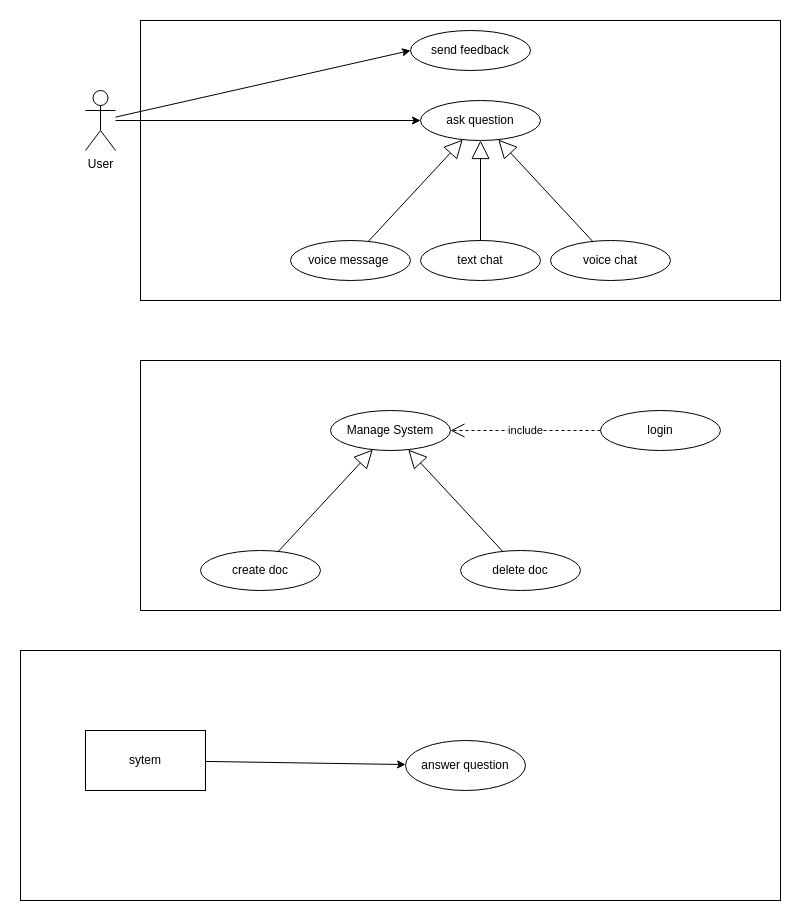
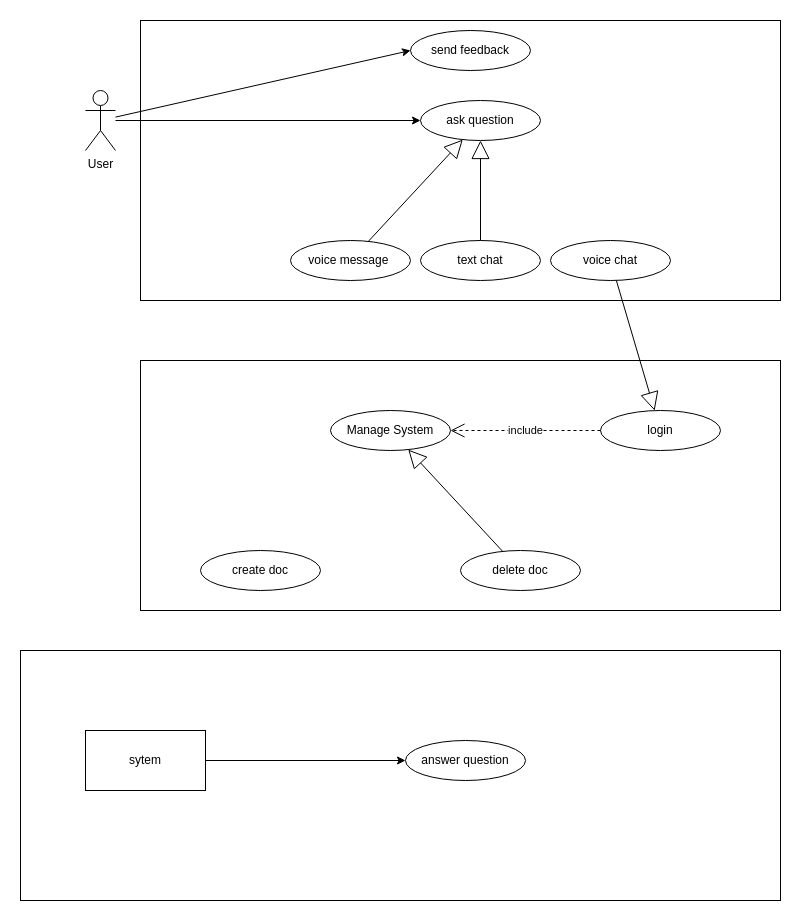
  <mxCell id="0" />
  <mxCell id="1" parent="0" />
  <mxCell id="2" value="" style="rounded=0;whiteSpace=wrap;html=1;fillColor=none;" parent="1" vertex="1"><mxGeometry x="140" y="360" width="640" height="250" as="geometry" /></mxCell>
  <mxCell id="3" value="" style="rounded=0;whiteSpace=wrap;html=1;fillColor=none;" parent="1" vertex="1"><mxGeometry x="20" y="650" width="760" height="250" as="geometry" /></mxCell>
  <mxCell id="4" value="" style="rounded=0;whiteSpace=wrap;html=1;fillColor=none;" parent="1" vertex="1"><mxGeometry x="140" y="20" width="640" height="280" as="geometry" /></mxCell>
  <mxCell id="5" value="User" style="shape=umlActor;verticalLabelPosition=bottom;verticalAlign=top;html=1;outlineConnect=0;" parent="1" vertex="1"><mxGeometry x="85" y="90" width="30" height="60" as="geometry" /></mxCell>
  <mxCell id="6" value="ask question" style="ellipse;whiteSpace=wrap;html=1;" parent="1" vertex="1"><mxGeometry x="420" y="100" width="120" height="40" as="geometry" /></mxCell>
  <mxCell id="7" value="" style="endArrow=classic;html=1;rounded=0;entryX=0;entryY=0.5;entryDx=0;entryDy=0;" parent="1" source="5" target="6" edge="1"><mxGeometry width="50" height="50" relative="1" as="geometry"><mxPoint x="160" y="310" as="sourcePoint" /><mxPoint x="210" y="260" as="targetPoint" /></mxGeometry></mxCell>
  <mxCell id="8" value="text chat" style="ellipse;whiteSpace=wrap;html=1;" parent="1" vertex="1"><mxGeometry x="420" y="240" width="120" height="40" as="geometry" /></mxCell>
  <mxCell id="9" value="voice message&amp;nbsp;" style="ellipse;whiteSpace=wrap;html=1;" parent="1" vertex="1"><mxGeometry x="290" y="240" width="120" height="40" as="geometry" /></mxCell>
  <mxCell id="10" value="voice chat" style="ellipse;whiteSpace=wrap;html=1;" parent="1" vertex="1"><mxGeometry x="550" y="240" width="120" height="40" as="geometry" /></mxCell>
  <mxCell id="11" value="login" style="ellipse;whiteSpace=wrap;html=1;" parent="1" vertex="1"><mxGeometry x="600" y="410" width="120" height="40" as="geometry" /></mxCell>
  <mxCell id="12" value="sytem" style="rounded=0;whiteSpace=wrap;html=1;" parent="1" vertex="1"><mxGeometry x="85" y="730" width="120" height="60" as="geometry" /></mxCell>
  <mxCell id="13" value="include" style="endArrow=open;endSize=12;dashed=1;html=1;rounded=0;entryX=1;entryY=0.5;entryDx=0;entryDy=0;" parent="1" source="11" target="18" edge="1"><mxGeometry width="160" relative="1" as="geometry"><mxPoint x="680" y="542" as="sourcePoint" /><mxPoint x="577.202" y="453.964" as="targetPoint" /></mxGeometry></mxCell>
- <mxCell id="14" value="answer question" style="ellipse;whiteSpace=wrap;html=1;" parent="1" vertex="1"><mxGeometry x="405" y="740" width="120" height="50" as="geometry" /></mxCell>
+ <mxCell id="14" value="answer question" style="ellipse;whiteSpace=wrap;html=1;" parent="1" vertex="1"><mxGeometry x="405" y="740" width="120" height="40" as="geometry" /></mxCell>
  <mxCell id="15" value="" style="endArrow=classic;html=1;rounded=0;" parent="1" source="12" target="14" edge="1"><mxGeometry width="50" height="50" relative="1" as="geometry"><mxPoint x="215" y="750" as="sourcePoint" /><mxPoint x="520" y="750" as="targetPoint" /></mxGeometry></mxCell>
  <mxCell id="16" value="send feedback" style="ellipse;whiteSpace=wrap;html=1;" parent="1" vertex="1"><mxGeometry x="410" y="30" width="120" height="40" as="geometry" /></mxCell>
  <mxCell id="17" value="" style="endArrow=classic;html=1;rounded=0;entryX=0;entryY=0.5;entryDx=0;entryDy=0;" parent="1" source="5" target="16" edge="1"><mxGeometry width="50" height="50" relative="1" as="geometry"><mxPoint x="125" y="130" as="sourcePoint" /><mxPoint x="430" y="130" as="targetPoint" /></mxGeometry></mxCell>
  <mxCell id="18" value="Manage System" style="ellipse;whiteSpace=wrap;html=1;" parent="1" vertex="1"><mxGeometry x="330" y="410" width="120" height="40" as="geometry" /></mxCell>
  <mxCell id="19" value="create doc" style="ellipse;whiteSpace=wrap;html=1;" parent="1" vertex="1"><mxGeometry x="200" y="550" width="120" height="40" as="geometry" /></mxCell>
  <mxCell id="20" value="delete doc" style="ellipse;whiteSpace=wrap;html=1;" parent="1" vertex="1"><mxGeometry x="460" y="550" width="120" height="40" as="geometry" /></mxCell>
  <mxCell id="21" value="" style="endArrow=block;endSize=16;endFill=0;html=1;rounded=0;" parent="1" source="9" target="6" edge="1"><mxGeometry width="160" relative="1" as="geometry"><mxPoint x="205" y="190" as="sourcePoint" /><mxPoint x="410" y="170" as="targetPoint" /></mxGeometry></mxCell>
  <mxCell id="22" value="" style="endArrow=block;endSize=16;endFill=0;html=1;rounded=0;" parent="1" source="8" target="6" edge="1"><mxGeometry width="160" relative="1" as="geometry"><mxPoint x="378" y="251" as="sourcePoint" /><mxPoint x="472" y="149" as="targetPoint" /></mxGeometry></mxCell>
- <mxCell id="23" value="" style="endArrow=block;endSize=16;endFill=0;html=1;rounded=0;" parent="1" source="10" target="6" edge="1"><mxGeometry width="160" relative="1" as="geometry"><mxPoint x="490" y="250" as="sourcePoint" /><mxPoint x="490" y="150" as="targetPoint" /></mxGeometry></mxCell>
- <mxCell id="24" value="" style="endArrow=block;endSize=16;endFill=0;html=1;rounded=0;" parent="1" source="19" target="18" edge="1"><mxGeometry width="160" relative="1" as="geometry"><mxPoint x="619" y="562" as="sourcePoint" /><mxPoint x="525" y="460" as="targetPoint" /></mxGeometry></mxCell>
+ <mxCell id="23" value="" style="endArrow=block;endSize=16;endFill=0;html=1;rounded=0;" parent="1" source="10" target="11" edge="1"><mxGeometry width="160" relative="1" as="geometry"><mxPoint x="490" y="250" as="sourcePoint" /><mxPoint x="490" y="150" as="targetPoint" /></mxGeometry></mxCell>
  <mxCell id="25" value="" style="endArrow=block;endSize=16;endFill=0;html=1;rounded=0;" parent="1" source="20" target="18" edge="1"><mxGeometry width="160" relative="1" as="geometry"><mxPoint x="629" y="572" as="sourcePoint" /><mxPoint x="535" y="470" as="targetPoint" /></mxGeometry></mxCell>
